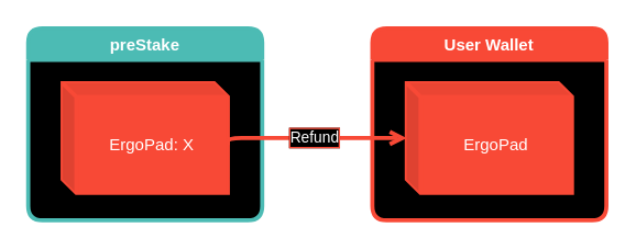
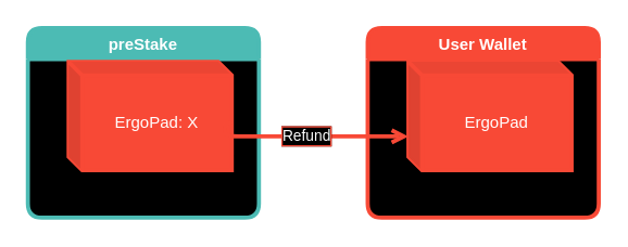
  <mxCell id="0" />
  <mxCell id="1" parent="0" />
  <mxCell id="2" value="User Wallet" style="swimlane;container=1;collapsible=0;fillColor=#F84936;swimlaneLine=1;rounded=1;swimlaneFillColor=#000000;fontColor=#FFFFFF;labelBorderColor=none;strokeColor=#F84936;strokeWidth=3;" parent="1" vertex="1"><mxGeometry x="270" y="20" width="170" height="140" as="geometry" /></mxCell>
- <mxCell id="3" value="ErgoPad" style="shape=cube;whiteSpace=wrap;html=1;boundedLbl=1;backgroundOutline=1;darkOpacity=0.05;darkOpacity2=0.1;rounded=1;labelBorderColor=none;fontColor=#FFFFFF;strokeColor=#F84936;strokeWidth=3;fillColor=#F84936;size=10;" parent="2" vertex="1"><mxGeometry x="25" y="40" width="120" height="80" as="geometry" /></mxCell>
+ <mxCell id="3" value="ErgoPad" style="shape=cube;whiteSpace=wrap;html=1;boundedLbl=1;backgroundOutline=1;darkOpacity=0.05;darkOpacity2=0.1;rounded=1;labelBorderColor=none;fontColor=#FFFFFF;strokeColor=#F84936;strokeWidth=3;fillColor=#F84936;size=10;" parent="2" vertex="1"><mxGeometry x="30" y="25" width="120" height="80" as="geometry" /></mxCell>
  <mxCell id="4" value="preStake" style="swimlane;container=1;collapsible=0;fillColor=#4CBBB4;swimlaneLine=1;rounded=1;swimlaneFillColor=#000000;fontColor=#FFFFFF;labelBorderColor=none;strokeColor=#4CBBB4;strokeWidth=3;" parent="1" vertex="1"><mxGeometry x="20" y="20" width="170" height="140" as="geometry" /></mxCell>
- <mxCell id="5" value="ErgoPad: X" style="shape=cube;whiteSpace=wrap;html=1;boundedLbl=1;backgroundOutline=1;darkOpacity=0.05;darkOpacity2=0.1;rounded=1;labelBorderColor=none;fontColor=#FFFFFF;strokeColor=#F84936;strokeWidth=3;fillColor=#F84936;size=10;" parent="4" vertex="1"><mxGeometry x="25" y="40" width="120" height="80" as="geometry" /></mxCell>
+ <mxCell id="5" value="ErgoPad: X" style="shape=cube;whiteSpace=wrap;html=1;boundedLbl=1;backgroundOutline=1;darkOpacity=0.05;darkOpacity2=0.1;rounded=1;labelBorderColor=none;fontColor=#FFFFFF;strokeColor=#F84936;strokeWidth=3;fillColor=#F84936;size=10;" parent="4" vertex="1"><mxGeometry x="30" y="25" width="120" height="80" as="geometry" /></mxCell>
  <mxCell id="6" value="Refund" style="edgeStyle=orthogonalEdgeStyle;rounded=1;orthogonalLoop=1;jettySize=auto;html=1;fontColor=#FFFFFF;strokeWidth=3;strokeColor=#F84936;labelBackgroundColor=#000000;labelBorderColor=#F84936;exitX=0;exitY=0;exitDx=120;exitDy=45;exitPerimeter=0;endArrow=open;" parent="1" source="5" target="3" edge="1"><mxGeometry relative="1" as="geometry"><mxPoint x="170" y="130" as="sourcePoint" /><mxPoint x="729.04" y="290" as="targetPoint" /><Array as="points"><mxPoint x="165" y="100" /></Array></mxGeometry></mxCell>
